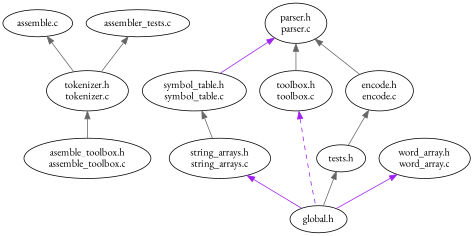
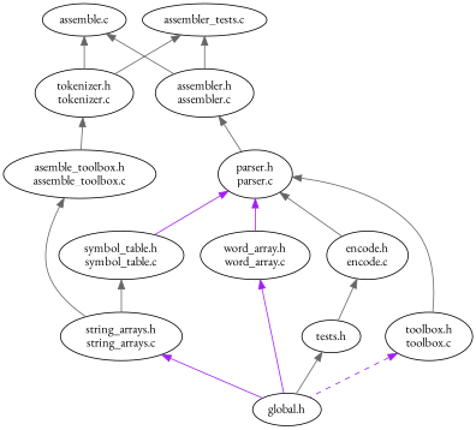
  digraph {
    fontname="EB Garamond"
    node [fontname="EB Garamond"]
    edge [color=gray40 dir=back fontname="EB Garamond"]
    "assemble.c"
    "tokenizer.h\ntokenizer.c"
+   "assembler.h\nassembler.c"
    "asemble_toolbox.h\nassemble_toolbox.c"
    "parser.h\nparser.c"
    "string_arrays.h\nstring_arrays.c"
    "symbol_table.h\nsymbol_table.c"
    "toolbox.h\ntoolbox.c"
    "word_array.h\nword_array.c"
    "encode.h\nencode.c"
    n11 [label="assembler_tests.c"]
    "global.h"
    n13 [label="tests.h"]
    "assemble.c" -> "tokenizer.h\ntokenizer.c"
+   "assemble.c" -> "assembler.h\nassembler.c"
    "tokenizer.h\ntokenizer.c" -> "asemble_toolbox.h\nassemble_toolbox.c"
+   "assembler.h\nassembler.c" -> "parser.h\nparser.c"
+   "asemble_toolbox.h\nassemble_toolbox.c" -> "string_arrays.h\nstring_arrays.c"
    "parser.h\nparser.c" -> "symbol_table.h\nsymbol_table.c" [color=purple]
    "parser.h\nparser.c" -> "toolbox.h\ntoolbox.c"
+   "parser.h\nparser.c" -> "word_array.h\nword_array.c" [color=purple]
    "parser.h\nparser.c" -> "encode.h\nencode.c"
    "string_arrays.h\nstring_arrays.c" -> "global.h" [color=purple]
    "symbol_table.h\nsymbol_table.c" -> "string_arrays.h\nstring_arrays.c"
    "toolbox.h\ntoolbox.c" -> "global.h" [color=purple style=dashed]
    "word_array.h\nword_array.c" -> "global.h" [color=purple]
    "encode.h\nencode.c" -> n13
    n11 -> "tokenizer.h\ntokenizer.c"
+   n11 -> "assembler.h\nassembler.c"
    n13 -> "global.h"
  }
